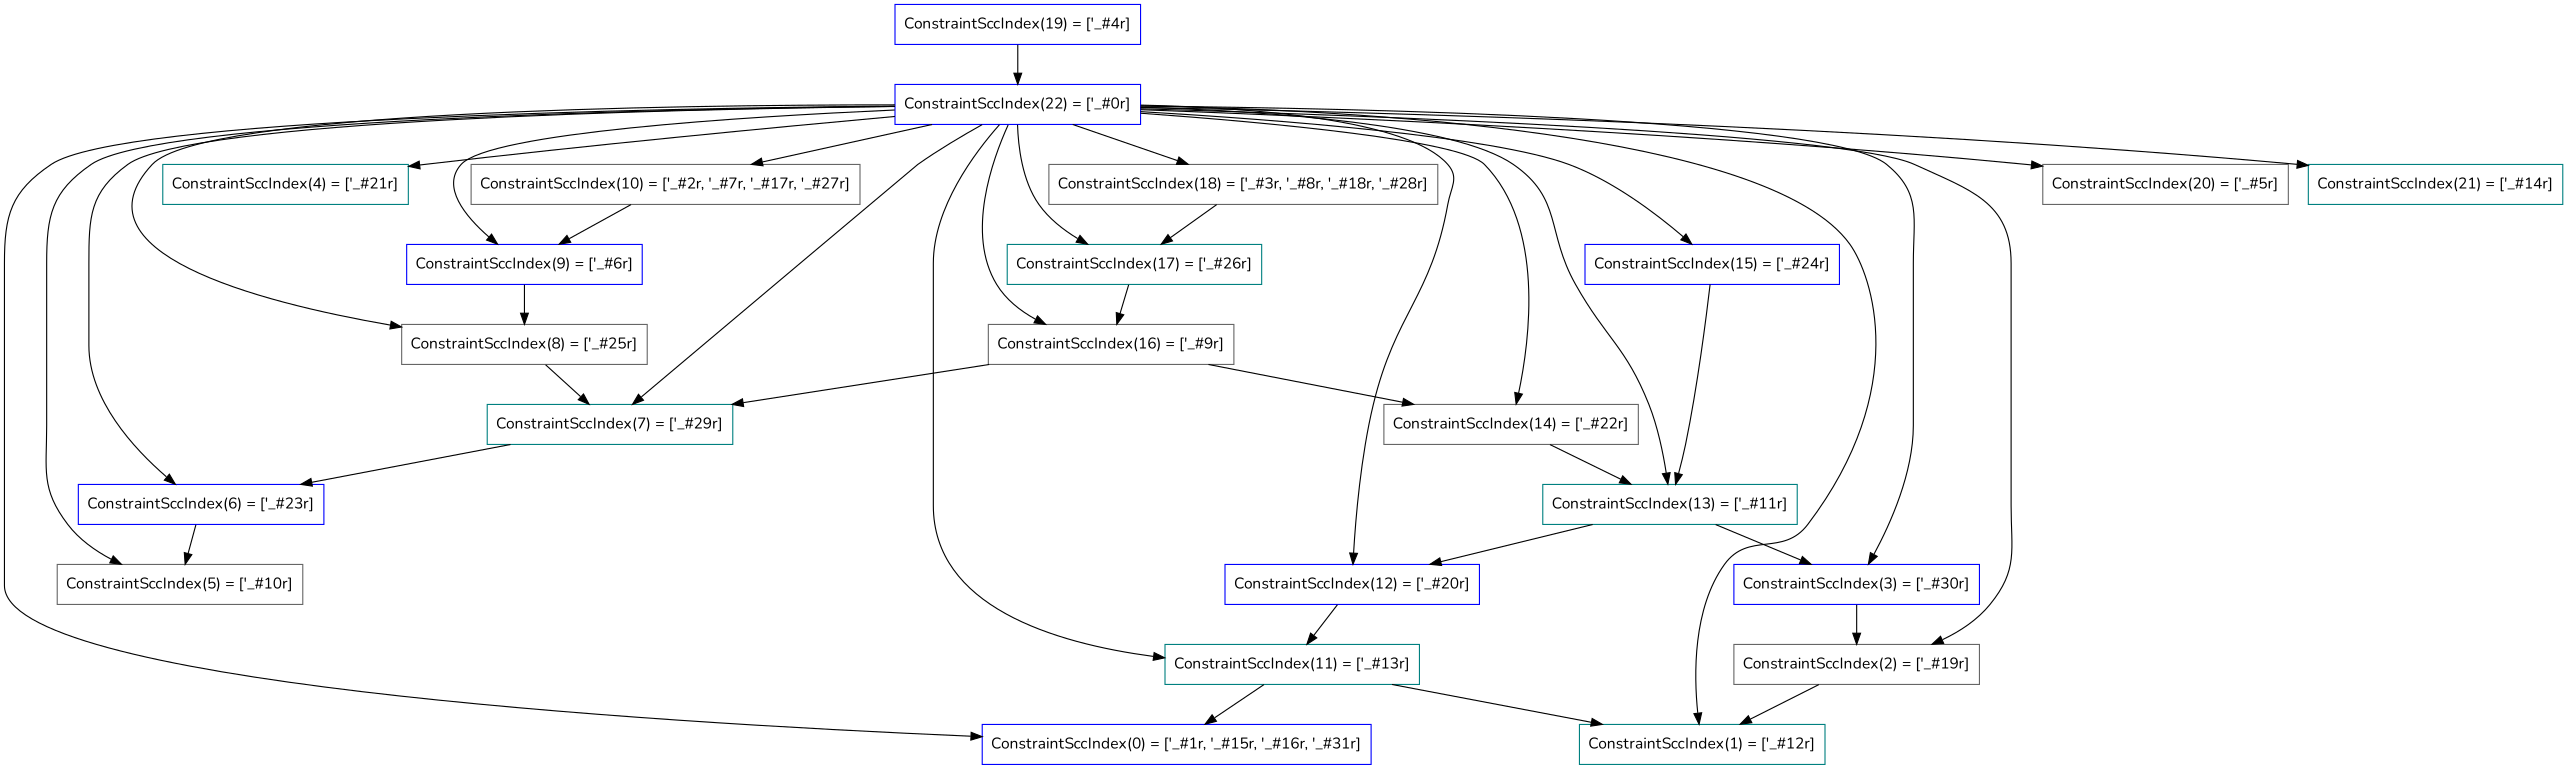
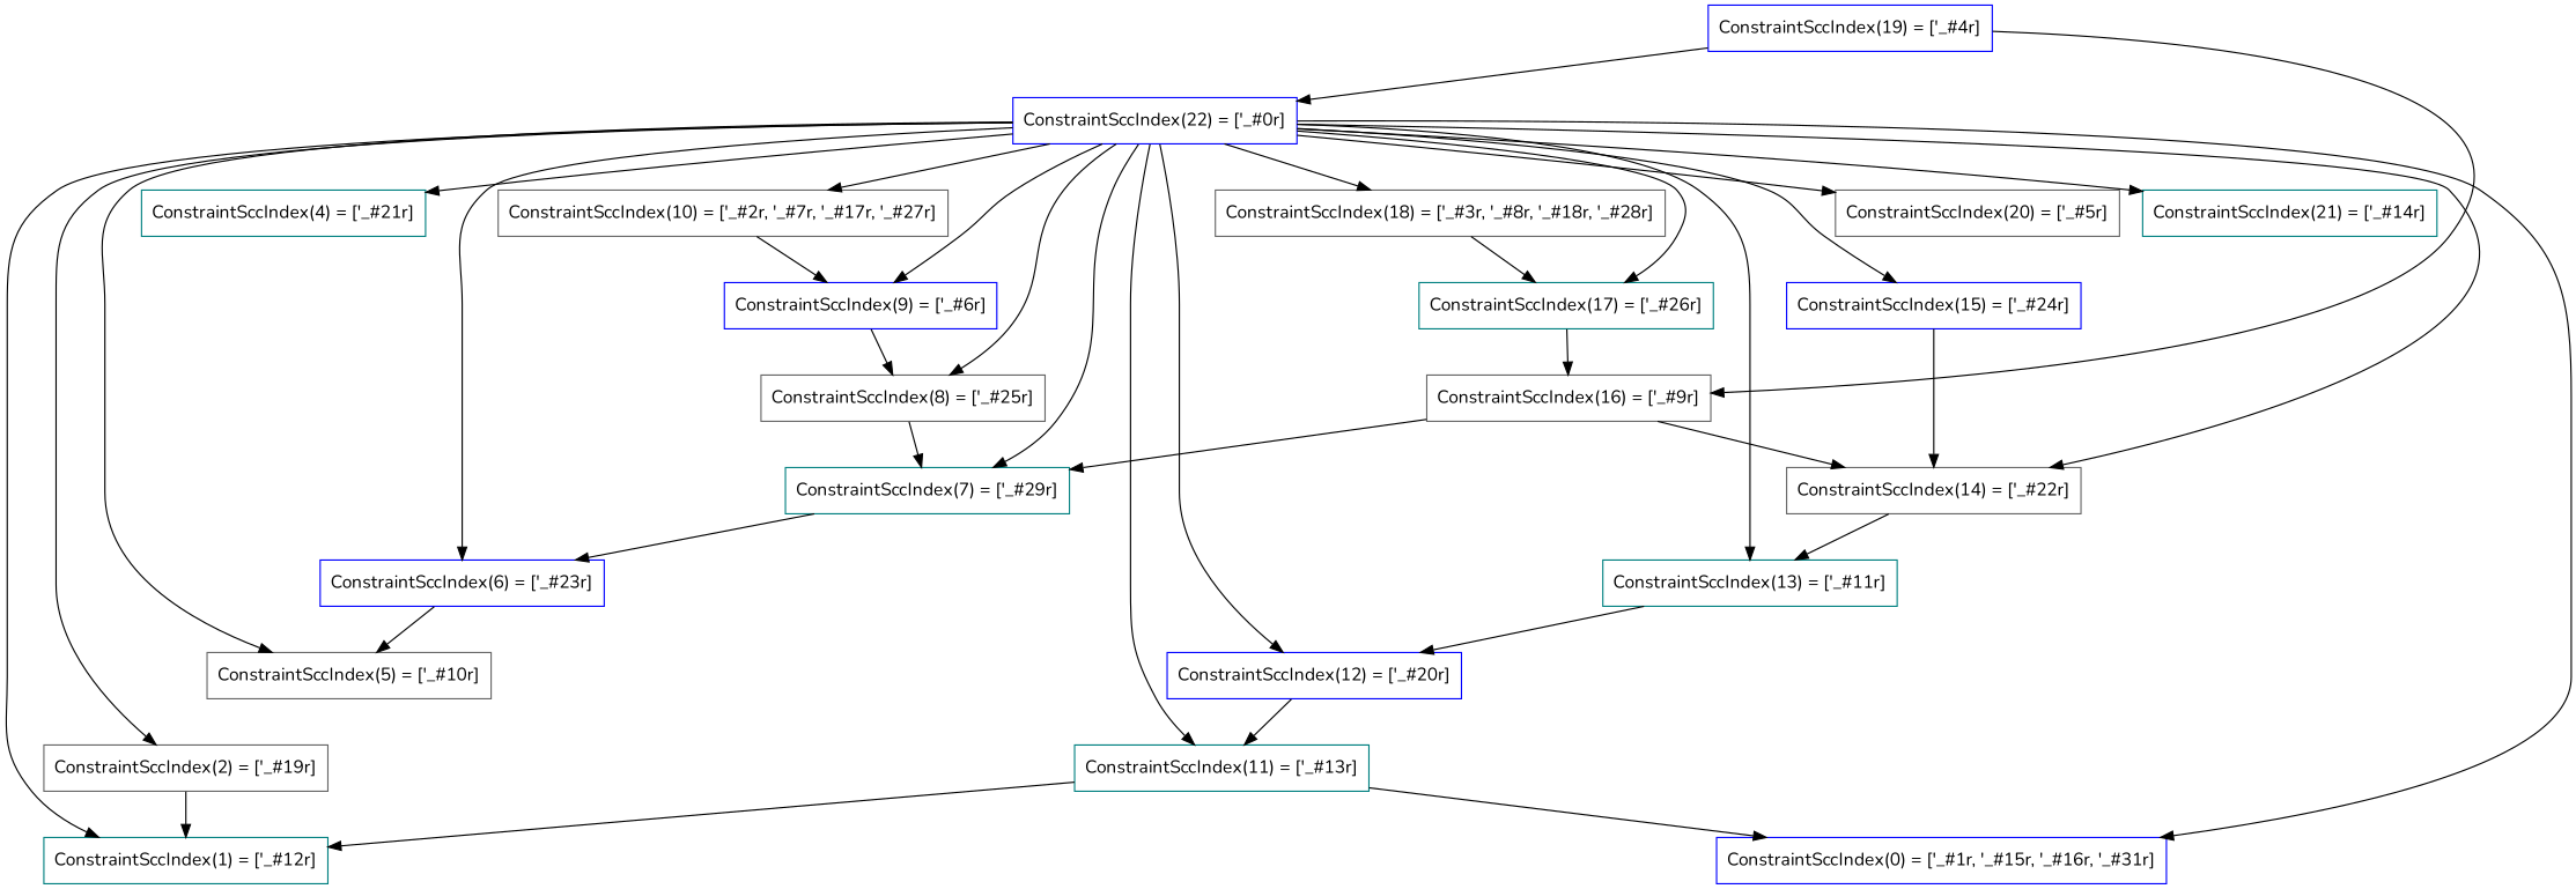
  digraph {
    fontname=Nunito
    node [color=blue fontname=Nunito shape=box]
    edge [fontname=Nunito]
    n1 [label="ConstraintSccIndex(0) = [\'_#1r, \'_#15r, \'_#16r, \'_#31r]"]
    n2 [color=teal label="ConstraintSccIndex(1) = [\'_#12r]"]
    n3 [color=gray40 label="ConstraintSccIndex(2) = [\'_#19r]"]
-   n4 [label="ConstraintSccIndex(3) = [\'_#30r]"]
    n5 [color=teal label="ConstraintSccIndex(4) = [\'_#21r]"]
    n6 [color=gray40 label="ConstraintSccIndex(5) = [\'_#10r]"]
    n7 [label="ConstraintSccIndex(6) = [\'_#23r]"]
    n8 [color=teal label="ConstraintSccIndex(7) = [\'_#29r]"]
    n9 [color=gray40 label="ConstraintSccIndex(8) = [\'_#25r]"]
    n10 [label="ConstraintSccIndex(9) = [\'_#6r]"]
    n11 [color=gray40 label="ConstraintSccIndex(10) = [\'_#2r, \'_#7r, \'_#17r, \'_#27r]"]
    n12 [color=teal label="ConstraintSccIndex(11) = [\'_#13r]"]
    n13 [label="ConstraintSccIndex(12) = [\'_#20r]"]
    n14 [color=teal label="ConstraintSccIndex(13) = [\'_#11r]"]
    n15 [color=gray40 label="ConstraintSccIndex(14) = [\'_#22r]"]
    n16 [label="ConstraintSccIndex(15) = [\'_#24r]"]
    n17 [color=gray40 label="ConstraintSccIndex(16) = [\'_#9r]"]
    n18 [color=teal label="ConstraintSccIndex(17) = [\'_#26r]"]
    n19 [color=gray40 label="ConstraintSccIndex(18) = [\'_#3r, \'_#8r, \'_#18r, \'_#28r]"]
    n20 [label="ConstraintSccIndex(19) = [\'_#4r]"]
    n21 [label="ConstraintSccIndex(22) = [\'_#0r]"]
    n22 [color=gray40 label="ConstraintSccIndex(20) = [\'_#5r]"]
    n23 [color=teal label="ConstraintSccIndex(21) = [\'_#14r]"]
    n3 -> n2
-   n4 -> n3
    n7 -> n6
    n8 -> n7
    n9 -> n8
    n10 -> n9
    n11 -> n10
    n12 -> n1
    n12 -> n2
    n13 -> n12
-   n14 -> n4
    n14 -> n13
    n15 -> n14
-   n16 -> n14
+   n16 -> n15
    n17 -> n8
    n17 -> n15
    n18 -> n17
    n19 -> n18
    n20 -> n21
    n21 -> n1
    n21 -> n2
    n21 -> n3
-   n21 -> n4
    n21 -> n5
    n21 -> n6
    n21 -> n7
    n21 -> n8
    n21 -> n9
    n21 -> n10
    n21 -> n11
    n21 -> n12
    n21 -> n13
    n21 -> n14
    n21 -> n15
    n21 -> n16
-   n21 -> n17
+   n20 -> n17
    n21 -> n18
    n21 -> n19
    n21 -> n22
    n21 -> n23
  }
